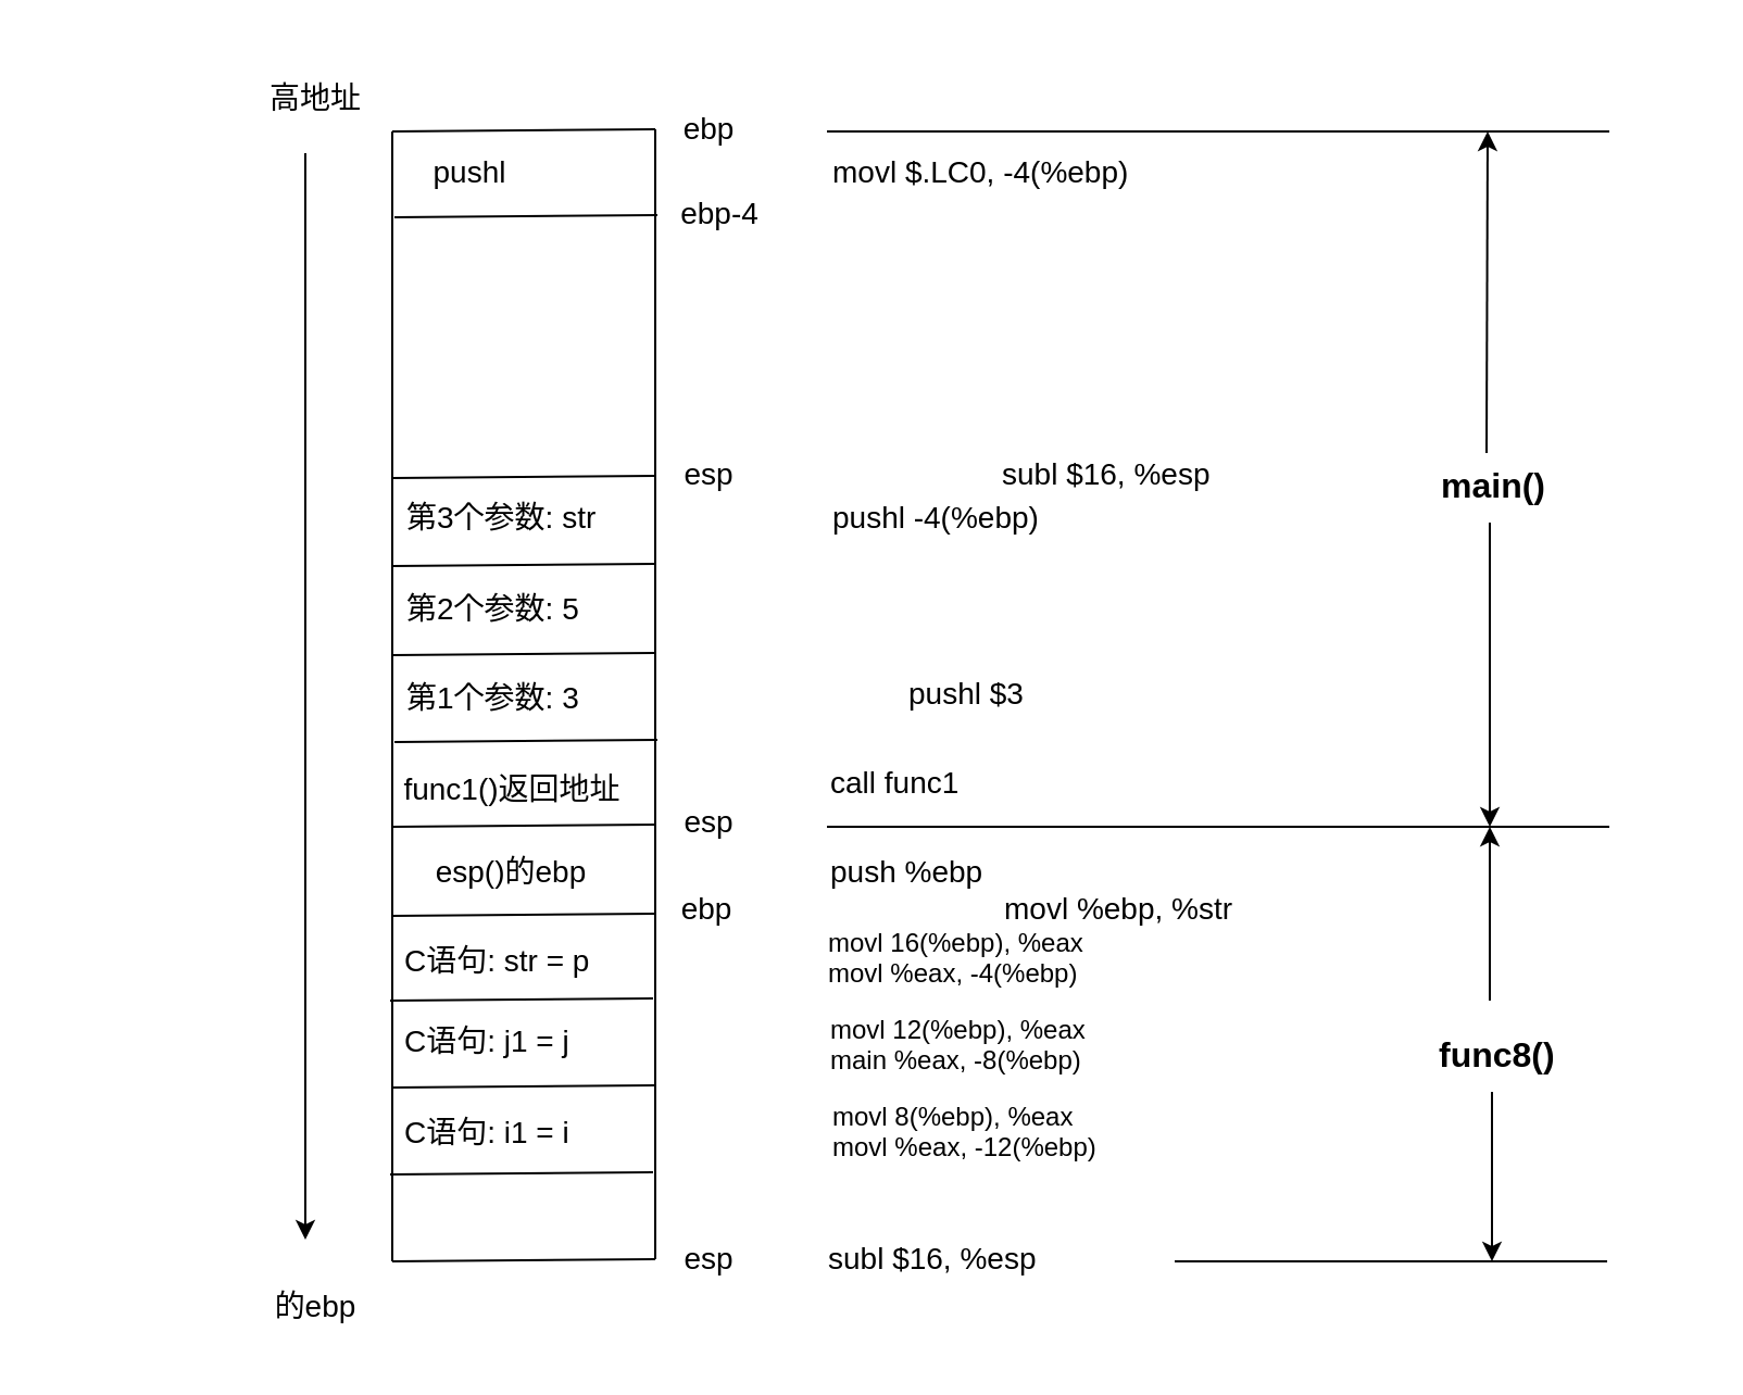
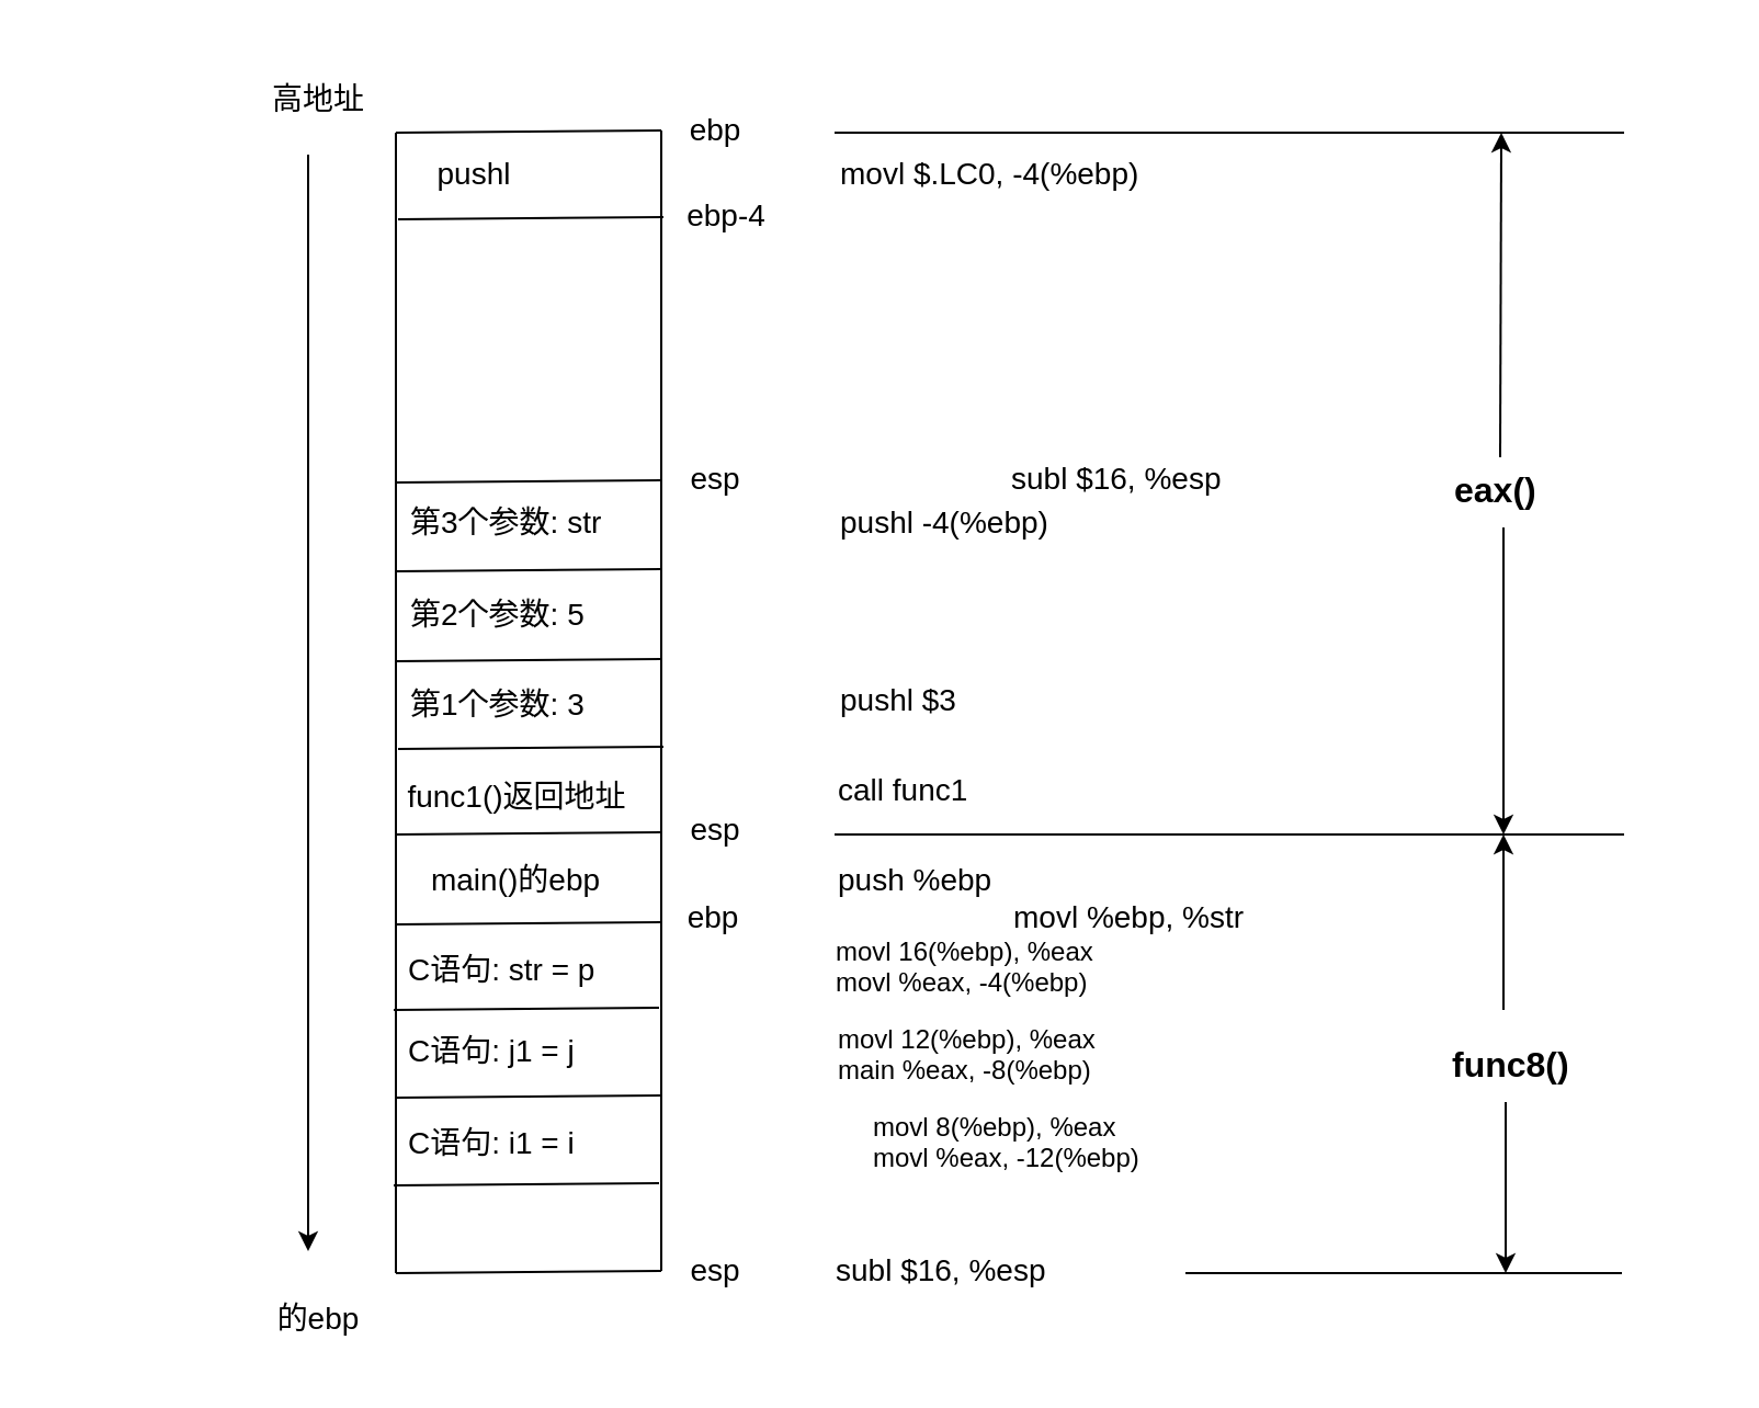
  <mxCell id="0" />
  <mxCell id="1" parent="0" />
  <mxCell id="2" value="" style="rounded=0;whiteSpace=wrap;html=1;labelBackgroundColor=none;fontSize=12;fontColor=#FFFFFF;strokeColor=none;fillColor=default;" vertex="1" parent="1"><mxGeometry x="20" y="20" width="760" height="600" as="geometry" /></mxCell>
  <mxCell id="3" value="" style="endArrow=none;html=1;entryX=0;entryY=0.5;entryDx=0;entryDy=0;" edge="1" parent="1" target="5"><mxGeometry width="50" height="50" relative="1" as="geometry"><mxPoint x="180" y="60" as="sourcePoint" /><mxPoint x="260" y="60" as="targetPoint" /></mxGeometry></mxCell>
  <mxCell id="4" value="" style="endArrow=none;html=1;" edge="1" parent="1"><mxGeometry width="50" height="50" relative="1" as="geometry"><mxPoint x="180" y="580" as="sourcePoint" /><mxPoint x="180" y="60" as="targetPoint" /></mxGeometry></mxCell>
  <mxCell id="5" value="&lt;font style=&quot;font-size: 14px&quot;&gt;ebp&lt;/font&gt;" style="text;html=1;strokeColor=none;fillColor=none;align=center;verticalAlign=middle;whiteSpace=wrap;rounded=0;" vertex="1" parent="1"><mxGeometry x="301" y="44" width="50" height="30" as="geometry" /></mxCell>
  <mxCell id="6" value="&lt;font style=&quot;font-size: 14px&quot;&gt;esp&lt;/font&gt;" style="text;html=1;strokeColor=none;fillColor=none;align=center;verticalAlign=middle;whiteSpace=wrap;rounded=0;" vertex="1" parent="1"><mxGeometry x="301" y="203" width="50" height="30" as="geometry" /></mxCell>
  <mxCell id="7" value="&lt;span style=&quot;font-size: 14px&quot;&gt;高地址&lt;/span&gt;" style="text;html=1;strokeColor=none;fillColor=none;align=center;verticalAlign=middle;whiteSpace=wrap;rounded=0;" vertex="1" parent="1"><mxGeometry x="110" y="30" width="70" height="30" as="geometry" /></mxCell>
  <mxCell id="8" value="&lt;font style=&quot;font-size: 14px&quot;&gt;ebp-4&lt;/font&gt;" style="text;html=1;strokeColor=none;fillColor=none;align=center;verticalAlign=middle;whiteSpace=wrap;rounded=0;" vertex="1" parent="1"><mxGeometry x="301" y="83" width="60" height="30" as="geometry" /></mxCell>
  <mxCell id="9" value="&lt;span style=&quot;font-size: 14px&quot;&gt;pushl&lt;/span&gt;" style="text;html=1;strokeColor=none;fillColor=none;align=center;verticalAlign=middle;whiteSpace=wrap;rounded=0;" vertex="1" parent="1"><mxGeometry x="181" y="64" width="70" height="30" as="geometry" /></mxCell>
  <mxCell id="10" value="&lt;span style=&quot;font-size: 14px&quot;&gt;第3个参数: str&lt;/span&gt;" style="text;html=1;strokeColor=none;fillColor=none;align=left;verticalAlign=middle;whiteSpace=wrap;rounded=0;" vertex="1" parent="1"><mxGeometry x="185" y="223" width="105" height="30" as="geometry" /></mxCell>
  <mxCell id="11" value="pushl  -4(%ebp)" style="text;strokeColor=none;fillColor=none;align=left;verticalAlign=middle;whiteSpace=wrap;rounded=0;fontSize=14;html=1;" vertex="1" parent="1"><mxGeometry x="381" y="223" width="150" height="30" as="geometry" /></mxCell>
  <mxCell id="12" value="&lt;span style=&quot;font-size: 14px&quot;&gt;第2个参数: 5&lt;/span&gt;" style="text;html=1;strokeColor=none;fillColor=none;align=left;verticalAlign=middle;whiteSpace=wrap;rounded=0;" vertex="1" parent="1"><mxGeometry x="185" y="265" width="95" height="30" as="geometry" /></mxCell>
  <mxCell id="13" value="&lt;span style=&quot;font-size: 14px&quot;&gt;第1个参数: 3&lt;/span&gt;" style="text;html=1;strokeColor=none;fillColor=none;align=left;verticalAlign=middle;whiteSpace=wrap;rounded=0;" vertex="1" parent="1"><mxGeometry x="185" y="306" width="95" height="30" as="geometry" /></mxCell>
- <mxCell id="14" value="pushl $3" style="text;strokeColor=none;fillColor=none;align=left;verticalAlign=middle;whiteSpace=wrap;rounded=0;fontSize=14;html=1;" vertex="1" parent="1"><mxGeometry x="416" y="304" width="150" height="30" as="geometry" /></mxCell>
+ <mxCell id="14" value="pushl $3" style="text;strokeColor=none;fillColor=none;align=left;verticalAlign=middle;whiteSpace=wrap;rounded=0;fontSize=14;html=1;" vertex="1" parent="1"><mxGeometry x="381" y="304" width="150" height="30" as="geometry" /></mxCell>
  <mxCell id="15" value="&lt;span style=&quot;font-size: 14px&quot;&gt;func1()返回地址&lt;/span&gt;" style="text;html=1;strokeColor=none;fillColor=none;align=center;verticalAlign=middle;whiteSpace=wrap;rounded=0;" vertex="1" parent="1"><mxGeometry x="181" y="348" width="109" height="30" as="geometry" /></mxCell>
  <mxCell id="16" value="" style="endArrow=none;html=1;entryX=0;entryY=0.5;entryDx=0;entryDy=0;" edge="1" parent="1"><mxGeometry width="50" height="50" relative="1" as="geometry"><mxPoint x="181" y="99.5" as="sourcePoint" /><mxPoint x="302" y="98.5" as="targetPoint" /></mxGeometry></mxCell>
  <mxCell id="17" value="" style="endArrow=none;html=1;entryX=0;entryY=0.5;entryDx=0;entryDy=0;" edge="1" parent="1"><mxGeometry width="50" height="50" relative="1" as="geometry"><mxPoint x="180" y="219.5" as="sourcePoint" /><mxPoint x="301" y="218.5" as="targetPoint" /></mxGeometry></mxCell>
  <mxCell id="18" value="" style="endArrow=none;html=1;entryX=0;entryY=0.5;entryDx=0;entryDy=0;" edge="1" parent="1"><mxGeometry width="50" height="50" relative="1" as="geometry"><mxPoint x="180" y="260" as="sourcePoint" /><mxPoint x="301" y="259" as="targetPoint" /></mxGeometry></mxCell>
  <mxCell id="19" value="" style="endArrow=none;html=1;entryX=0;entryY=0.5;entryDx=0;entryDy=0;" edge="1" parent="1"><mxGeometry width="50" height="50" relative="1" as="geometry"><mxPoint x="180" y="301" as="sourcePoint" /><mxPoint x="301" y="300" as="targetPoint" /></mxGeometry></mxCell>
  <mxCell id="20" value="" style="endArrow=none;html=1;entryX=0;entryY=0.5;entryDx=0;entryDy=0;" edge="1" parent="1"><mxGeometry width="50" height="50" relative="1" as="geometry"><mxPoint x="181" y="341" as="sourcePoint" /><mxPoint x="302" y="340" as="targetPoint" /></mxGeometry></mxCell>
  <mxCell id="21" value="" style="endArrow=none;html=1;entryX=0;entryY=0.5;entryDx=0;entryDy=0;" edge="1" parent="1"><mxGeometry width="50" height="50" relative="1" as="geometry"><mxPoint x="180" y="380" as="sourcePoint" /><mxPoint x="301" y="379" as="targetPoint" /></mxGeometry></mxCell>
  <mxCell id="22" value="call func1" style="text;strokeColor=none;fillColor=none;align=left;verticalAlign=middle;whiteSpace=wrap;rounded=0;fontSize=14;html=1;" vertex="1" parent="1"><mxGeometry x="380" y="345" width="150" height="30" as="geometry" /></mxCell>
  <mxCell id="23" value="&lt;font style=&quot;font-size: 14px&quot;&gt;esp&lt;/font&gt;" style="text;html=1;strokeColor=none;fillColor=none;align=center;verticalAlign=middle;whiteSpace=wrap;rounded=0;" vertex="1" parent="1"><mxGeometry x="301" y="363" width="50" height="30" as="geometry" /></mxCell>
- <mxCell id="24" value="&lt;span style=&quot;font-size: 14px&quot;&gt;esp()的ebp&lt;/span&gt;" style="text;html=1;strokeColor=none;fillColor=none;align=center;verticalAlign=middle;whiteSpace=wrap;rounded=0;" vertex="1" parent="1"><mxGeometry x="180" y="386" width="110" height="30" as="geometry" /></mxCell>
+ <mxCell id="24" value="&lt;span style=&quot;font-size: 14px&quot;&gt;main()的ebp&lt;/span&gt;" style="text;html=1;strokeColor=none;fillColor=none;align=center;verticalAlign=middle;whiteSpace=wrap;rounded=0;" vertex="1" parent="1"><mxGeometry x="180" y="386" width="110" height="30" as="geometry" /></mxCell>
  <mxCell id="25" value="push %ebp" style="text;strokeColor=none;fillColor=none;align=left;verticalAlign=middle;whiteSpace=wrap;rounded=0;fontSize=14;html=1;" vertex="1" parent="1"><mxGeometry x="380" y="386" width="90" height="30" as="geometry" /></mxCell>
  <mxCell id="26" value="" style="endArrow=none;html=1;entryX=0;entryY=0.5;entryDx=0;entryDy=0;" edge="1" parent="1"><mxGeometry width="50" height="50" relative="1" as="geometry"><mxPoint x="180" y="421" as="sourcePoint" /><mxPoint x="301" y="420" as="targetPoint" /></mxGeometry></mxCell>
  <mxCell id="27" value="&lt;font style=&quot;font-size: 14px&quot;&gt;ebp&lt;/font&gt;" style="text;html=1;strokeColor=none;fillColor=none;align=center;verticalAlign=middle;whiteSpace=wrap;rounded=0;" vertex="1" parent="1"><mxGeometry x="300" y="403" width="50" height="30" as="geometry" /></mxCell>
  <mxCell id="28" value="" style="endArrow=none;html=1;entryX=0;entryY=0.5;entryDx=0;entryDy=0;" edge="1" parent="1"><mxGeometry width="50" height="50" relative="1" as="geometry"><mxPoint x="180" y="580" as="sourcePoint" /><mxPoint x="301" y="579" as="targetPoint" /></mxGeometry></mxCell>
  <mxCell id="29" value="&lt;font style=&quot;font-size: 14px&quot;&gt;esp&lt;/font&gt;" style="text;html=1;strokeColor=none;fillColor=none;align=center;verticalAlign=middle;whiteSpace=wrap;rounded=0;" vertex="1" parent="1"><mxGeometry x="301" y="564" width="50" height="30" as="geometry" /></mxCell>
  <mxCell id="30" value="movl %ebp, %str" style="text;strokeColor=none;fillColor=none;align=left;verticalAlign=middle;whiteSpace=wrap;rounded=0;fontSize=14;html=1;" vertex="1" parent="1"><mxGeometry x="460" y="403" width="140" height="30" as="geometry" /></mxCell>
  <mxCell id="31" value="subl $16, %esp" style="text;strokeColor=none;fillColor=none;align=left;verticalAlign=middle;whiteSpace=wrap;rounded=0;fontSize=14;html=1;" vertex="1" parent="1"><mxGeometry x="379" y="564" width="140" height="30" as="geometry" /></mxCell>
  <mxCell id="32" value="&lt;span style=&quot;font-size: 14px&quot;&gt;C语句: i1 = i&lt;/span&gt;" style="text;html=1;strokeColor=none;fillColor=none;align=left;verticalAlign=middle;whiteSpace=wrap;rounded=0;" vertex="1" parent="1"><mxGeometry x="184" y="506" width="86" height="30" as="geometry" /></mxCell>
  <mxCell id="33" value="&lt;span style=&quot;font-size: 14px&quot;&gt;C语句: j1 = j&lt;/span&gt;" style="text;html=1;strokeColor=none;fillColor=none;align=left;verticalAlign=middle;whiteSpace=wrap;rounded=0;" vertex="1" parent="1"><mxGeometry x="184" y="464" width="86" height="30" as="geometry" /></mxCell>
  <mxCell id="34" value="&lt;span style=&quot;font-size: 14px&quot;&gt;C语句: str = p&lt;/span&gt;" style="text;html=1;strokeColor=none;fillColor=none;align=left;verticalAlign=middle;whiteSpace=wrap;rounded=0;" vertex="1" parent="1"><mxGeometry x="184" y="427" width="90" height="30" as="geometry" /></mxCell>
  <mxCell id="35" value="" style="endArrow=none;html=1;entryX=0;entryY=0.5;entryDx=0;entryDy=0;" edge="1" parent="1"><mxGeometry width="50" height="50" relative="1" as="geometry"><mxPoint x="179" y="460" as="sourcePoint" /><mxPoint x="300" y="459" as="targetPoint" /></mxGeometry></mxCell>
  <mxCell id="36" value="" style="endArrow=none;html=1;entryX=0;entryY=0.5;entryDx=0;entryDy=0;" edge="1" parent="1"><mxGeometry width="50" height="50" relative="1" as="geometry"><mxPoint x="180" y="500" as="sourcePoint" /><mxPoint x="301" y="499" as="targetPoint" /></mxGeometry></mxCell>
  <mxCell id="37" value="" style="endArrow=none;html=1;entryX=0;entryY=0.5;entryDx=0;entryDy=0;" edge="1" parent="1"><mxGeometry width="50" height="50" relative="1" as="geometry"><mxPoint x="179" y="540" as="sourcePoint" /><mxPoint x="300" y="539" as="targetPoint" /></mxGeometry></mxCell>
- <mxCell id="38" value="&lt;p style=&quot;line-height: 1.1&quot;&gt;movl 8(%ebp), %eax&lt;br&gt;movl %eax, -12(%ebp)&lt;/p&gt;" style="text;strokeColor=none;fillColor=none;align=left;verticalAlign=middle;rounded=0;fontSize=12;spacing=2;html=1;whiteSpace=wrap;" vertex="1" parent="1"><mxGeometry x="381" y="506" width="160" height="30" as="geometry" /></mxCell>
+ <mxCell id="38" value="&lt;p style=&quot;line-height: 1.1&quot;&gt;movl 8(%ebp), %eax&lt;br&gt;movl %eax, -12(%ebp)&lt;/p&gt;" style="text;strokeColor=none;fillColor=none;align=left;verticalAlign=middle;rounded=0;fontSize=12;spacing=2;html=1;whiteSpace=wrap;" vertex="1" parent="1"><mxGeometry x="396" y="506" width="160" height="30" as="geometry" /></mxCell>
  <mxCell id="39" value="&lt;p style=&quot;line-height: 1.1&quot;&gt;movl 12(%ebp), %eax&lt;br&gt;main %eax, -8(%ebp)&lt;/p&gt;" style="text;strokeColor=none;fillColor=none;align=left;verticalAlign=middle;rounded=0;fontSize=12;spacing=2;html=1;whiteSpace=wrap;" vertex="1" parent="1"><mxGeometry x="380" y="466" width="160" height="30" as="geometry" /></mxCell>
  <mxCell id="40" value="&lt;p style=&quot;line-height: 1.1&quot;&gt;movl 16(%ebp), %eax&lt;br&gt;movl %eax, -4(%ebp)&lt;/p&gt;" style="text;strokeColor=none;fillColor=none;align=left;verticalAlign=middle;rounded=0;fontSize=12;spacing=2;html=1;whiteSpace=wrap;" vertex="1" parent="1"><mxGeometry x="379" y="426" width="160" height="30" as="geometry" /></mxCell>
  <mxCell id="41" value="" style="endArrow=none;html=1;fontSize=12;fontColor=#FFFFFF;" edge="1" parent="1"><mxGeometry width="50" height="50" relative="1" as="geometry"><mxPoint x="380" y="60" as="sourcePoint" /><mxPoint x="740" y="60" as="targetPoint" /></mxGeometry></mxCell>
  <mxCell id="42" value="" style="endArrow=none;html=1;fontSize=12;fontColor=#FFFFFF;" edge="1" parent="1"><mxGeometry width="50" height="50" relative="1" as="geometry"><mxPoint x="380" y="380" as="sourcePoint" /><mxPoint x="740" y="380" as="targetPoint" /></mxGeometry></mxCell>
  <mxCell id="43" value="subl $16, %esp" style="text;strokeColor=none;fillColor=none;align=left;verticalAlign=middle;whiteSpace=wrap;rounded=0;fontSize=14;html=1;" vertex="1" parent="1"><mxGeometry x="459" y="203" width="140" height="30" as="geometry" /></mxCell>
  <mxCell id="44" value="" style="endArrow=none;html=1;" edge="1" parent="1"><mxGeometry width="50" height="50" relative="1" as="geometry"><mxPoint x="301" y="579" as="sourcePoint" /><mxPoint x="301" y="59" as="targetPoint" /></mxGeometry></mxCell>
  <mxCell id="45" value="" style="endArrow=classic;html=1;fontSize=12;fontColor=#FFFFFF;exitX=0.25;exitY=0;exitDx=0;exitDy=0;" edge="1" parent="1" source="53"><mxGeometry width="50" height="50" relative="1" as="geometry"><mxPoint x="706" y="210" as="sourcePoint" /><mxPoint x="684" y="60" as="targetPoint" /></mxGeometry></mxCell>
  <mxCell id="46" value="" style="endArrow=none;html=1;fontSize=12;fontColor=#FFFFFF;" edge="1" parent="1"><mxGeometry width="50" height="50" relative="1" as="geometry"><mxPoint x="540" y="580" as="sourcePoint" /><mxPoint x="739" y="580" as="targetPoint" /></mxGeometry></mxCell>
  <mxCell id="47" value="" style="endArrow=classic;html=1;fontSize=12;fontColor=#FFFFFF;" edge="1" parent="1"><mxGeometry width="50" height="50" relative="1" as="geometry"><mxPoint x="685" y="240" as="sourcePoint" /><mxPoint x="685" y="380" as="targetPoint" /></mxGeometry></mxCell>
  <mxCell id="48" value="" style="endArrow=classic;html=1;fontSize=12;fontColor=#FFFFFF;" edge="1" parent="1"><mxGeometry width="50" height="50" relative="1" as="geometry"><mxPoint x="686" y="502" as="sourcePoint" /><mxPoint x="686" y="580" as="targetPoint" /></mxGeometry></mxCell>
  <mxCell id="49" value="" style="endArrow=classic;html=1;fontSize=12;fontColor=#FFFFFF;" edge="1" parent="1"><mxGeometry width="50" height="50" relative="1" as="geometry"><mxPoint x="685" y="460" as="sourcePoint" /><mxPoint x="685" y="380" as="targetPoint" /></mxGeometry></mxCell>
  <mxCell id="50" value="&lt;span style=&quot;font-size: 14px&quot;&gt;的ebp&lt;/span&gt;" style="text;html=1;strokeColor=none;fillColor=none;align=center;verticalAlign=middle;whiteSpace=wrap;rounded=0;" vertex="1" parent="1"><mxGeometry x="110" y="586" width="70" height="30" as="geometry" /></mxCell>
  <mxCell id="51" value="" style="endArrow=classic;html=1;fontSize=12;fontColor=#FFFFFF;" edge="1" parent="1"><mxGeometry width="50" height="50" relative="1" as="geometry"><mxPoint x="140" y="70" as="sourcePoint" /><mxPoint x="140" y="570" as="targetPoint" /></mxGeometry></mxCell>
  <mxCell id="52" value="movl $.LC0, -4(%ebp)" style="text;strokeColor=none;fillColor=none;align=left;verticalAlign=middle;whiteSpace=wrap;rounded=0;fontSize=14;fontColor=default;html=1;" vertex="1" parent="1"><mxGeometry x="381" y="64" width="180" height="30" as="geometry" /></mxCell>
- <mxCell id="53" value="main()" style="text;strokeColor=none;fillColor=none;align=left;verticalAlign=middle;whiteSpace=wrap;rounded=0;labelBackgroundColor=none;fontSize=16;fontColor=default;html=1;fontStyle=1;" vertex="1" parent="1"><mxGeometry x="661" y="208" width="90" height="30" as="geometry" /></mxCell>
+ <mxCell id="53" value="eax()" style="text;strokeColor=none;fillColor=none;align=left;verticalAlign=middle;whiteSpace=wrap;rounded=0;labelBackgroundColor=none;fontSize=16;fontColor=default;html=1;fontStyle=1;" vertex="1" parent="1"><mxGeometry x="661" y="208" width="90" height="30" as="geometry" /></mxCell>
  <mxCell id="54" value="func8()" style="text;strokeColor=none;fillColor=none;align=left;verticalAlign=middle;whiteSpace=wrap;rounded=0;labelBackgroundColor=none;fontSize=16;fontColor=default;html=1;fontStyle=1;" vertex="1" parent="1"><mxGeometry x="660" y="470" width="90" height="30" as="geometry" /></mxCell>
